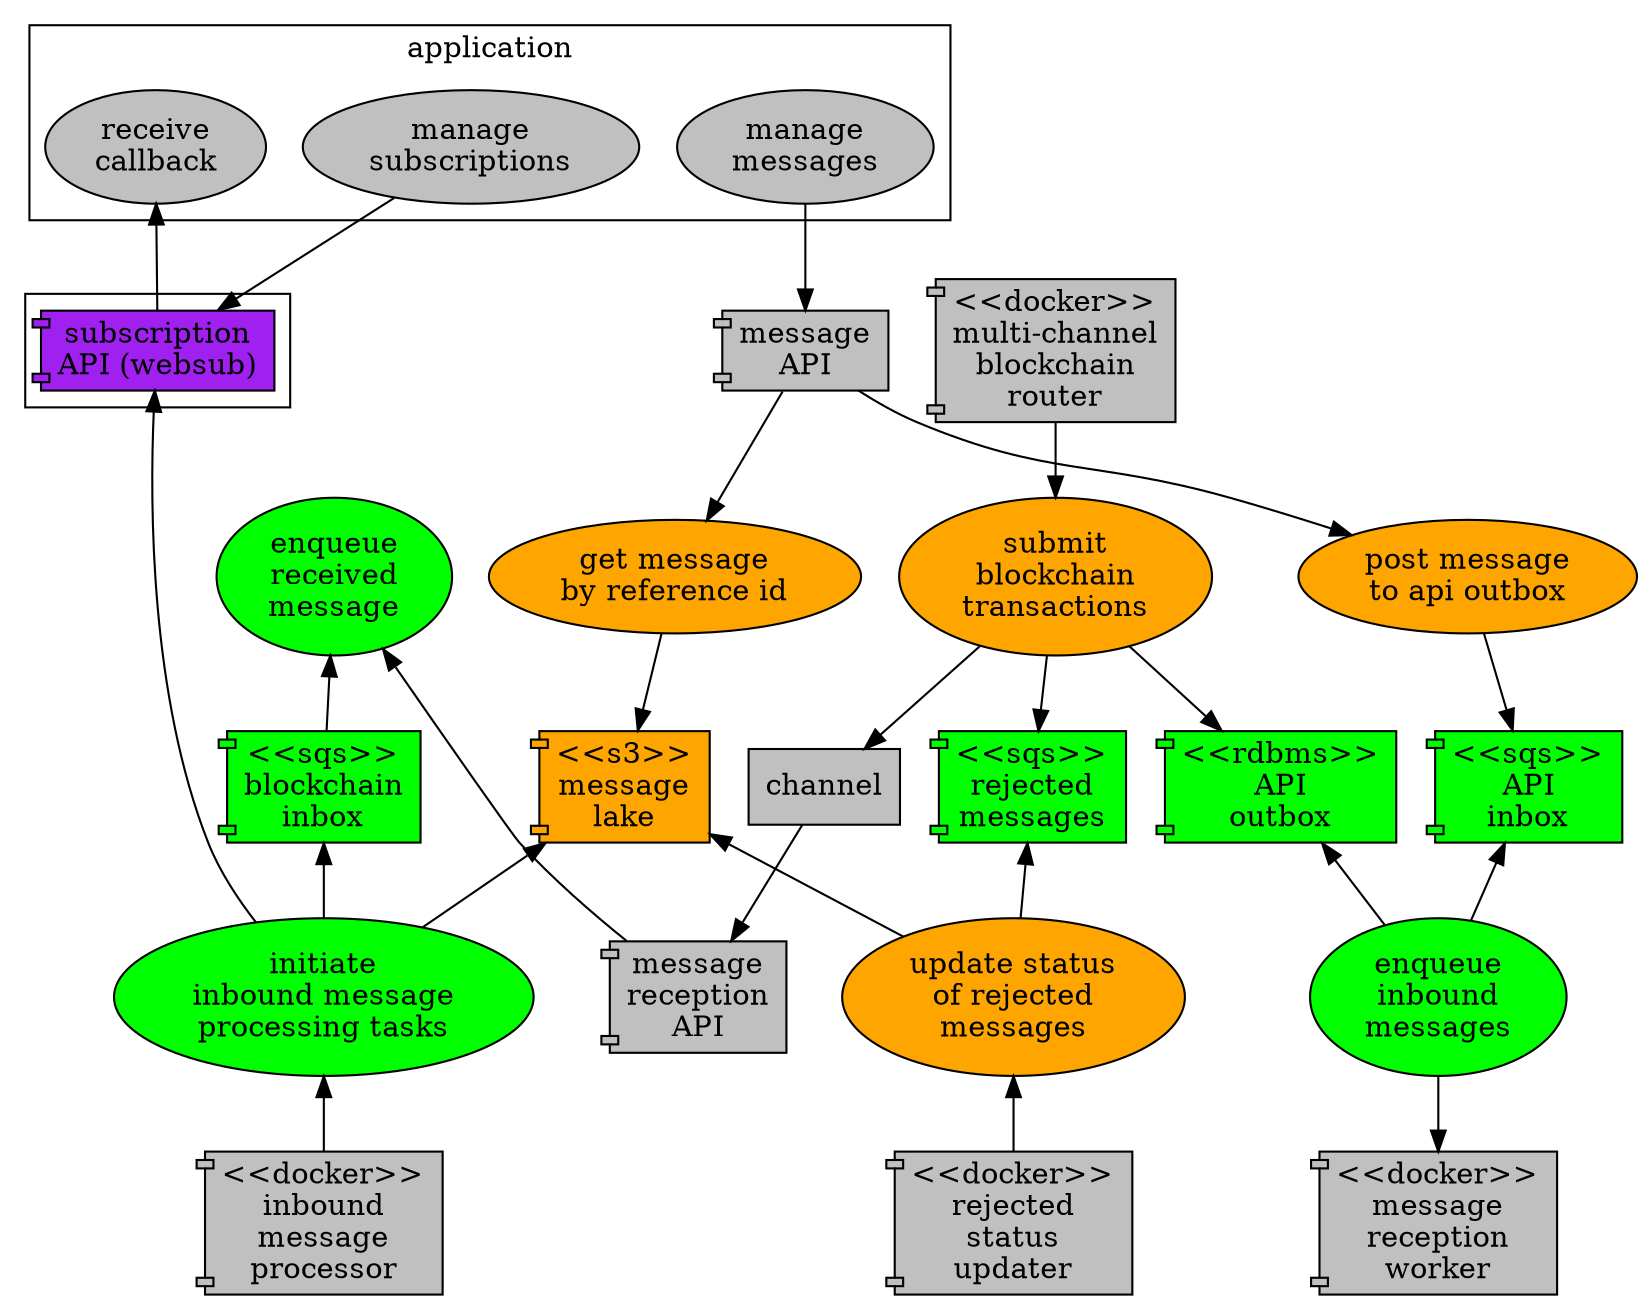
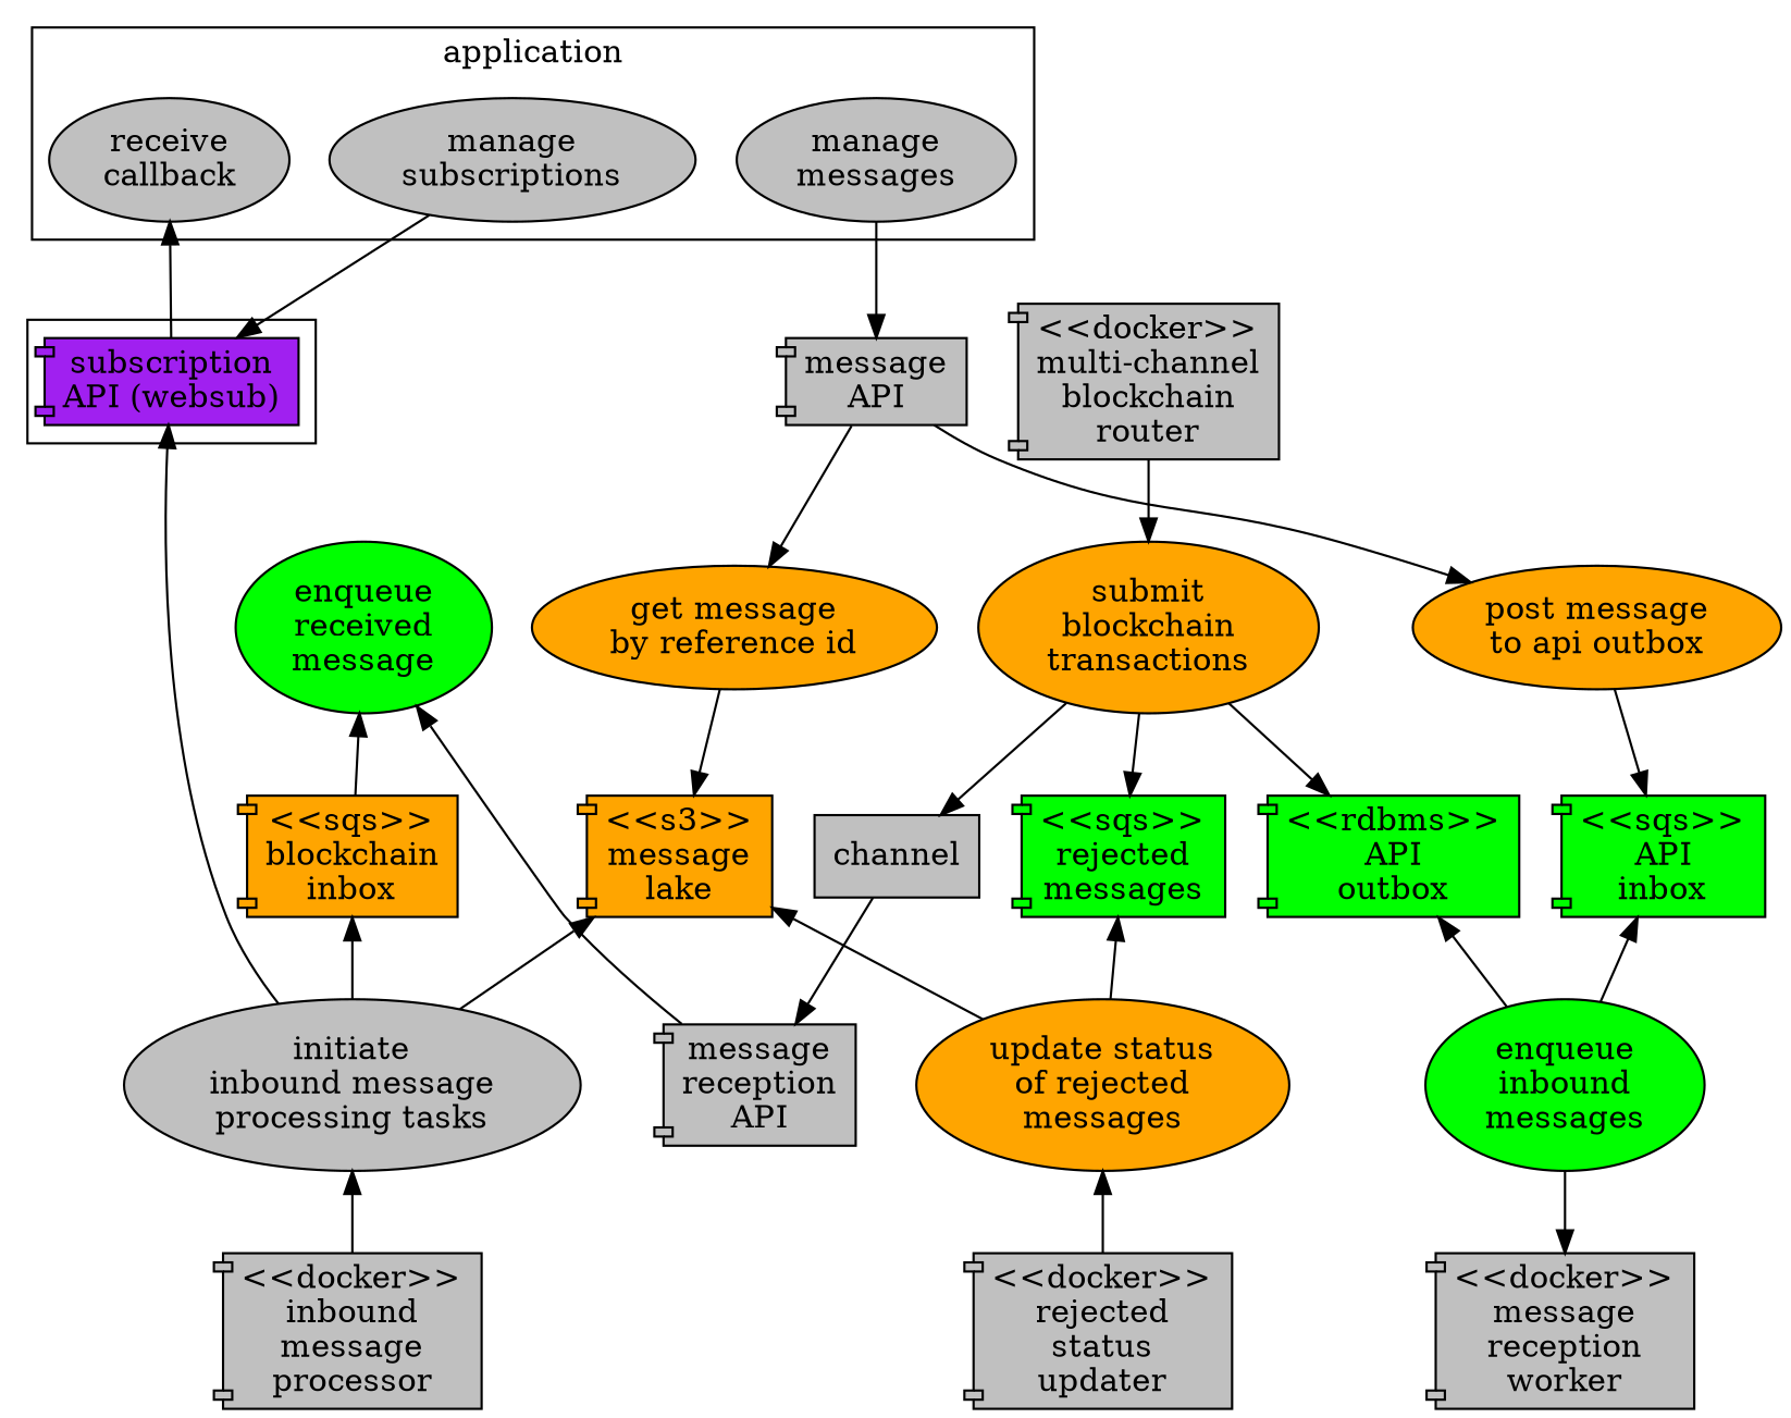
  digraph {
    node [fillcolor=grey shape=component style=filled]
    n1 [label="manage\nsubscriptions" shape=ellipse]
    n2 [label="manage\nmessages" shape=ellipse]
    n3 [label="receive\ncallback" shape=ellipse]
    n4 [fillcolor=purple label="subscription\nAPI (websub)"]
    n5 [label="message\nAPI"]
-   n6 [fillcolor=green label="initiate\ninbound message\nprocessing tasks" shape=ellipse]
+   n6 [label="initiate\ninbound message\nprocessing tasks" shape=ellipse]
    n7 [fillcolor=orange label="post message\nto api outbox" shape=ellipse]
    n8 [fillcolor=orange label="get message\nby reference id" shape=ellipse]
    n9 [fillcolor=green label="<<sqs>>\nAPI\ninbox"]
    n10 [fillcolor=orange label="<<s3>>\nmessage\nlake"]
    n11 [fillcolor=green label="<<rdbms>>\nAPI\noutbox"]
    n12 [fillcolor=green label="enqueue\ninbound\nmessages" shape=ellipse]
    n13 [label="<<docker>>\nmessage\nreception\nworker"]
-   n14 [fillcolor=green label="<<sqs>>\nblockchain\ninbox"]
+   n14 [fillcolor=orange label="<<sqs>>\nblockchain\ninbox"]
    n15 [label="<<docker>>\ninbound\nmessage\nprocessor"]
    n16 [fillcolor=green label="enqueue\nreceived\nmessage" shape=ellipse]
    n17 [label="message\nreception\nAPI"]
    n18 [fillcolor=orange label="update status\nof rejected\nmessages" shape=ellipse]
    n19 [label="<<docker>>\nrejected\nstatus\nupdater"]
    n20 [label="<<docker>>\nmulti-channel\nblockchain\nrouter"]
    n21 [fillcolor=orange label="submit\nblockchain\ntransactions" shape=ellipse]
    n22 [fillcolor=green label="<<sqs>>\nrejected\nmessages"]
    n23 [label=channel shape=cloud]
    subgraph cluster_1 {
      label=application
      n1
      n2
      n3
    }
    subgraph cluster_2 {
      n4
    }
    n1 -> n4
    n2 -> n5
    n3 -> n4 [dir=back]
    n4 -> n6 [dir=back]
    n5 -> n7
    n5 -> n8
    n6 -> n15 [dir=back]
    n7 -> n9
    n8 -> n10
    n9 -> n12 [dir=back]
    n10 -> n6 [dir=back]
    n10 -> n18 [dir=back]
    n11 -> n12 [dir=back]
    n12 -> n13
    n14 -> n6 [dir=back]
    n16 -> n14 [dir=back]
    n16 -> n17 [dir=back]
    n18 -> n19 [dir=back]
    n20 -> n21
    n21 -> n11
    n21 -> n22
    n21 -> n23
    n22 -> n18 [dir=back]
    n23 -> n17
  }
